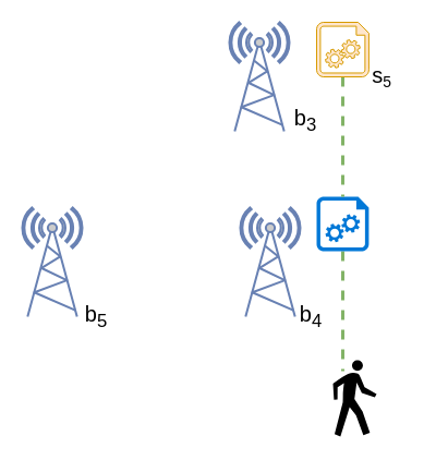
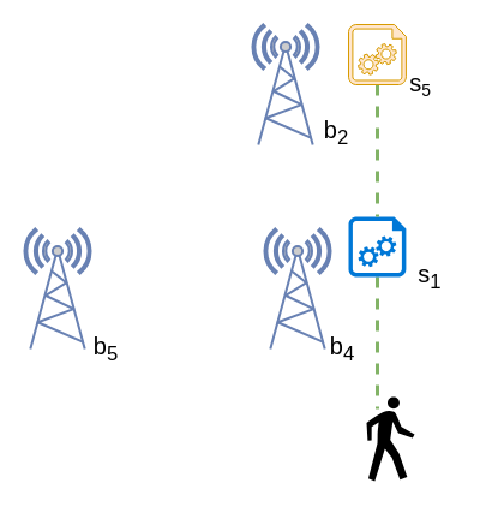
  <mxCell id="0" />
  <mxCell id="1" parent="0" />
  <mxCell id="2" value="" style="fontColor=#0066CC;verticalAlign=top;verticalLabelPosition=bottom;labelPosition=center;align=center;html=1;outlineConnect=0;fillColor=#CCCCCC;strokeColor=#6881B3;gradientColor=none;gradientDirection=north;strokeWidth=2;shape=mxgraph.networks.radio_tower;" parent="1" vertex="1"><mxGeometry x="220" y="190" width="55" height="100" as="geometry" /></mxCell>
  <mxCell id="3" value="" style="fontColor=#0066CC;verticalAlign=top;verticalLabelPosition=bottom;labelPosition=center;align=center;html=1;outlineConnect=0;fillColor=#CCCCCC;strokeColor=#6881B3;gradientColor=none;gradientDirection=north;strokeWidth=2;shape=mxgraph.networks.radio_tower;" parent="1" vertex="1"><mxGeometry x="20" y="190" width="55" height="100" as="geometry" /></mxCell>
  <mxCell id="4" value="" style="fontColor=#0066CC;verticalAlign=top;verticalLabelPosition=bottom;labelPosition=center;align=center;html=1;outlineConnect=0;fillColor=#CCCCCC;strokeColor=#6881B3;gradientColor=none;gradientDirection=north;strokeWidth=2;shape=mxgraph.networks.radio_tower;" parent="1" vertex="1"><mxGeometry x="210" y="20" width="55" height="100" as="geometry" /></mxCell>
  <mxCell id="5" style="edgeStyle=orthogonalEdgeStyle;rounded=1;orthogonalLoop=1;jettySize=auto;html=1;entryX=0.225;entryY=0.143;entryDx=0;entryDy=0;entryPerimeter=0;dashed=1;endArrow=none;endFill=0;strokeWidth=3;fillColor=#d5e8d4;strokeColor=#82b366;" parent="1" source="6" target="9" edge="1"><mxGeometry relative="1" as="geometry" /></mxCell>
  <mxCell id="6" value="" style="aspect=fixed;pointerEvents=1;shadow=0;dashed=0;html=1;strokeColor=none;labelPosition=center;verticalLabelPosition=bottom;verticalAlign=top;align=center;shape=mxgraph.azure.startup_task;fillColor=#0078D7;" parent="1" vertex="1"><mxGeometry x="290" y="180" width="48" height="50" as="geometry" /></mxCell>
  <mxCell id="7" style="edgeStyle=orthogonalEdgeStyle;rounded=1;orthogonalLoop=1;jettySize=auto;html=1;entryX=0.5;entryY=0;entryDx=0;entryDy=0;entryPerimeter=0;dashed=1;endArrow=none;endFill=0;strokeWidth=3;fillColor=#d5e8d4;strokeColor=#82b366;" parent="1" source="8" target="6" edge="1"><mxGeometry relative="1" as="geometry" /></mxCell>
  <mxCell id="8" value="" style="aspect=fixed;pointerEvents=1;shadow=0;dashed=0;html=1;strokeColor=#d79b00;labelPosition=center;verticalLabelPosition=bottom;verticalAlign=top;align=center;shape=mxgraph.azure.startup_task;fillColor=#ffe6cc;" parent="1" vertex="1"><mxGeometry x="290" y="20" width="48" height="50" as="geometry" /></mxCell>
  <mxCell id="9" value="" style="shape=mxgraph.signs.people.walking;html=1;pointerEvents=1;fillColor=#000000;strokeColor=none;verticalLabelPosition=bottom;verticalAlign=top;align=center;" parent="1" vertex="1"><mxGeometry x="305" y="330" width="40" height="70" as="geometry" /></mxCell>
  <mxCell id="10" value="&lt;font style=&quot;font-size: 20px&quot;&gt;b&lt;sub&gt;5&lt;/sub&gt;&lt;/font&gt;" style="text;html=1;strokeColor=none;fillColor=none;align=center;verticalAlign=middle;whiteSpace=wrap;rounded=0;" parent="1" vertex="1"><mxGeometry x="68" y="280" width="40" height="20" as="geometry" /></mxCell>
  <mxCell id="11" value="&lt;font style=&quot;font-size: 20px&quot;&gt;b&lt;sub&gt;4&lt;/sub&gt;&lt;/font&gt;" style="text;html=1;strokeColor=none;fillColor=none;align=center;verticalAlign=middle;whiteSpace=wrap;rounded=0;" parent="1" vertex="1"><mxGeometry x="265" y="280" width="40" height="20" as="geometry" /></mxCell>
  <mxCell id="12" value="&lt;span style=&quot;font-size: 20px&quot;&gt;s&lt;/span&gt;&lt;span style=&quot;font-size: 16.667px&quot;&gt;&lt;sub&gt;5&lt;/sub&gt;&lt;/span&gt;" style="text;html=1;strokeColor=none;fillColor=none;align=center;verticalAlign=middle;whiteSpace=wrap;rounded=0;" parent="1" vertex="1"><mxGeometry x="330" y="60" width="40" height="20" as="geometry" /></mxCell>
- <mxCell id="14" value="&lt;span style=&quot;font-size: 20px&quot;&gt;b&lt;sub&gt;3&lt;/sub&gt;&lt;/span&gt;" style="text;html=1;strokeColor=none;fillColor=none;align=center;verticalAlign=middle;whiteSpace=wrap;rounded=0;" parent="1" vertex="1"><mxGeometry x="260" y="100" width="40" height="20" as="geometry" /></mxCell>
+ <mxCell id="13" value="&lt;span style=&quot;font-size: 20px&quot;&gt;s&lt;sub&gt;1&lt;/sub&gt;&lt;/span&gt;" style="text;html=1;strokeColor=none;fillColor=none;align=center;verticalAlign=middle;whiteSpace=wrap;rounded=0;" parent="1" vertex="1"><mxGeometry x="338" y="220" width="40" height="20" as="geometry" /></mxCell>
+ <mxCell id="14" value="&lt;span style=&quot;font-size: 20px&quot;&gt;b&lt;sub&gt;2&lt;/sub&gt;&lt;/span&gt;" style="text;html=1;strokeColor=none;fillColor=none;align=center;verticalAlign=middle;whiteSpace=wrap;rounded=0;" parent="1" vertex="1"><mxGeometry x="260" y="100" width="40" height="20" as="geometry" /></mxCell>
